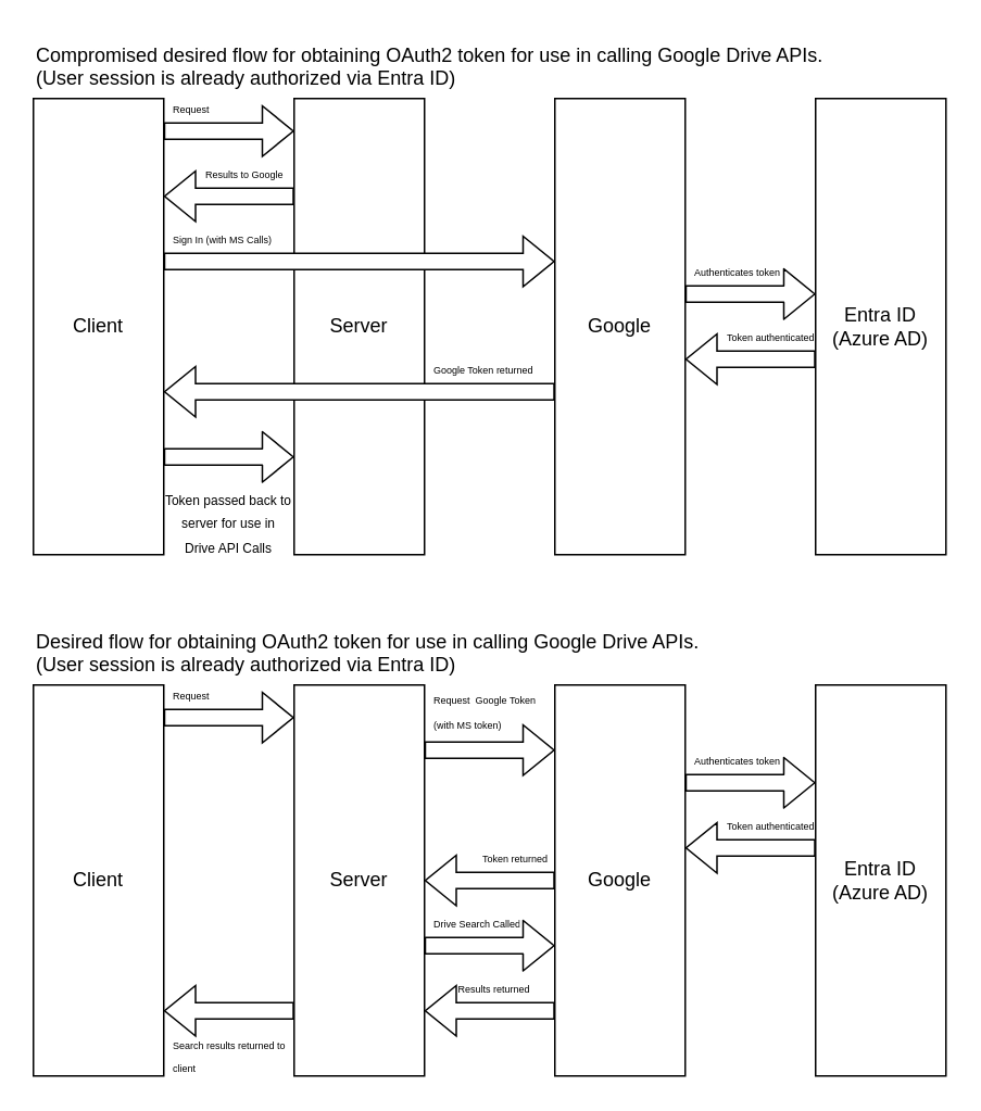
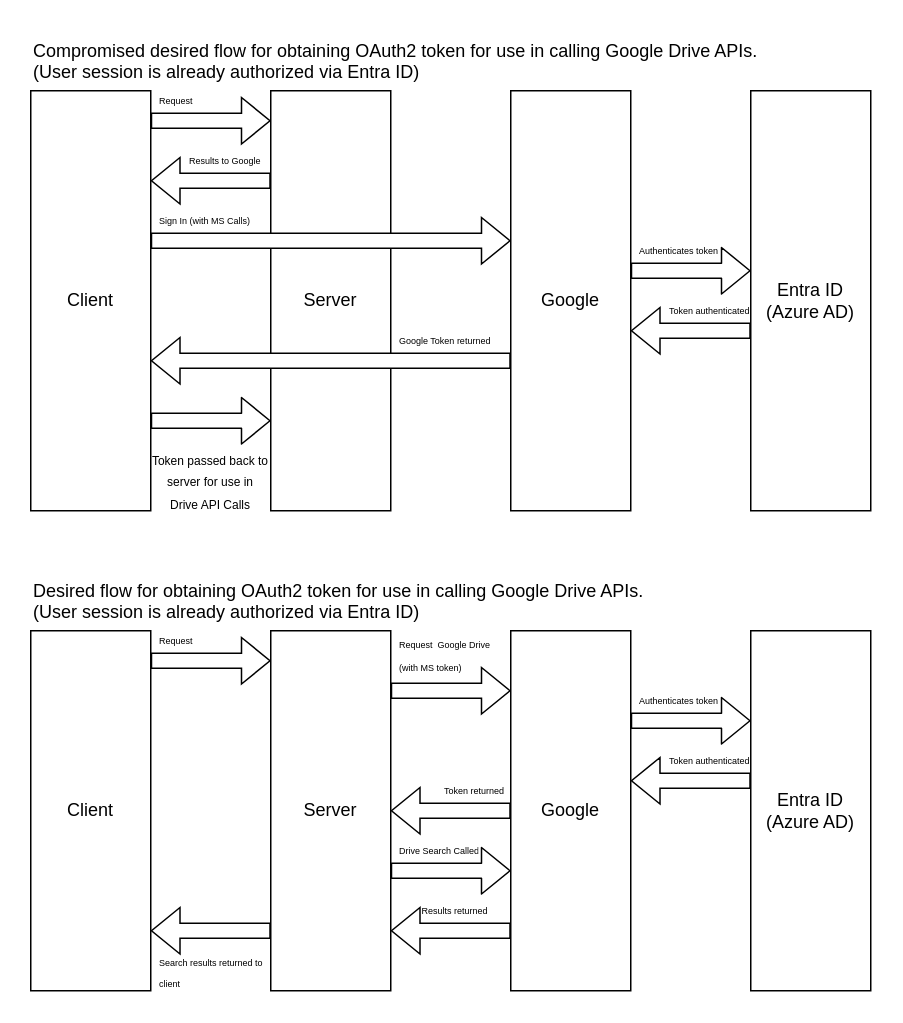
  <mxCell id="0" />
  <mxCell id="1" parent="0" />
  <mxCell id="2" value="Client" style="rounded=0;whiteSpace=wrap;html=1;" vertex="1" parent="1"><mxGeometry x="20" y="60" width="80" height="280" as="geometry" /></mxCell>
  <mxCell id="3" value="Server" style="rounded=0;whiteSpace=wrap;html=1;" vertex="1" parent="1"><mxGeometry x="180" y="60" width="80" height="280" as="geometry" /></mxCell>
  <mxCell id="4" value="Google" style="rounded=0;whiteSpace=wrap;html=1;" vertex="1" parent="1"><mxGeometry x="340" y="60" width="80" height="280" as="geometry" /></mxCell>
  <mxCell id="5" value="Entra ID&lt;br&gt;(Azure AD)" style="rounded=0;whiteSpace=wrap;html=1;" vertex="1" parent="1"><mxGeometry x="500" y="60" width="80" height="280" as="geometry" /></mxCell>
  <mxCell id="6" value="" style="shape=flexArrow;endArrow=classic;html=1;rounded=0;fillColor=default;" edge="1" parent="1"><mxGeometry width="50" height="50" relative="1" as="geometry"><mxPoint x="100" y="80" as="sourcePoint" /><mxPoint x="180" y="80" as="targetPoint" /></mxGeometry></mxCell>
  <mxCell id="7" value="" style="shape=flexArrow;endArrow=classic;html=1;rounded=0;fillColor=default;" edge="1" parent="1"><mxGeometry width="50" height="50" relative="1" as="geometry"><mxPoint x="180" y="120" as="sourcePoint" /><mxPoint x="100" y="120" as="targetPoint" /></mxGeometry></mxCell>
  <mxCell id="8" value="&lt;font style=&quot;font-size: 6px;&quot;&gt;Results to Google&lt;/font&gt;" style="text;strokeColor=none;fillColor=none;align=left;verticalAlign=middle;spacingLeft=4;spacingRight=4;overflow=hidden;points=[[0,0.5],[1,0.5]];portConstraint=eastwest;rotatable=0;whiteSpace=wrap;html=1;" vertex="1" parent="1"><mxGeometry x="120" y="90" width="80" height="30" as="geometry" /></mxCell>
  <mxCell id="9" value="&lt;font style=&quot;font-size: 6px;&quot;&gt;Request&amp;nbsp;&lt;/font&gt;" style="text;strokeColor=none;fillColor=none;align=left;verticalAlign=middle;spacingLeft=4;spacingRight=4;overflow=hidden;points=[[0,0.5],[1,0.5]];portConstraint=eastwest;rotatable=0;whiteSpace=wrap;html=1;" vertex="1" parent="1"><mxGeometry x="100" y="50" width="80" height="30" as="geometry" /></mxCell>
  <mxCell id="10" value="" style="shape=flexArrow;endArrow=classic;html=1;rounded=0;fillColor=default;" edge="1" parent="1"><mxGeometry width="50" height="50" relative="1" as="geometry"><mxPoint x="100" y="160" as="sourcePoint" /><mxPoint x="340" y="160" as="targetPoint" /></mxGeometry></mxCell>
  <mxCell id="11" value="&lt;font style=&quot;font-size: 6px;&quot;&gt;Sign In (with MS Calls)&lt;/font&gt;" style="text;strokeColor=none;fillColor=none;align=left;verticalAlign=middle;spacingLeft=4;spacingRight=4;overflow=hidden;points=[[0,0.5],[1,0.5]];portConstraint=eastwest;rotatable=0;whiteSpace=wrap;html=1;" vertex="1" parent="1"><mxGeometry x="100" y="130" width="90" height="30" as="geometry" /></mxCell>
  <mxCell id="12" value="" style="shape=flexArrow;endArrow=classic;html=1;rounded=0;fillColor=default;" edge="1" parent="1"><mxGeometry width="50" height="50" relative="1" as="geometry"><mxPoint x="340" y="240" as="sourcePoint" /><mxPoint x="100" y="240" as="targetPoint" /></mxGeometry></mxCell>
  <mxCell id="13" value="&lt;span style=&quot;font-size: 6px;&quot;&gt;Google Token returned&amp;nbsp;&lt;/span&gt;" style="text;strokeColor=none;fillColor=none;align=left;verticalAlign=middle;spacingLeft=4;spacingRight=4;overflow=hidden;points=[[0,0.5],[1,0.5]];portConstraint=eastwest;rotatable=0;whiteSpace=wrap;html=1;" vertex="1" parent="1"><mxGeometry x="260" y="210" width="90" height="30" as="geometry" /></mxCell>
  <mxCell id="14" value="&lt;font style=&quot;font-size: 8px;&quot;&gt;Token passed back to server for use in Drive API Calls&lt;/font&gt;" style="text;html=1;strokeColor=none;fillColor=none;align=center;verticalAlign=middle;whiteSpace=wrap;rounded=0;" vertex="1" parent="1"><mxGeometry x="100" y="300" width="80" height="40" as="geometry" /></mxCell>
  <mxCell id="15" value="" style="shape=flexArrow;endArrow=classic;html=1;fillColor=default;" edge="1" parent="1"><mxGeometry width="50" height="50" relative="1" as="geometry"><mxPoint x="420" y="180" as="sourcePoint" /><mxPoint x="500" y="180" as="targetPoint" /></mxGeometry></mxCell>
  <mxCell id="16" value="&lt;font style=&quot;font-size: 6px;&quot;&gt;Authenticates token&lt;/font&gt;" style="text;strokeColor=none;fillColor=none;align=left;verticalAlign=middle;spacingLeft=4;spacingRight=4;overflow=hidden;points=[[0,0.5],[1,0.5]];portConstraint=eastwest;rotatable=0;whiteSpace=wrap;html=1;" vertex="1" parent="1"><mxGeometry x="420" y="150" width="90" height="30" as="geometry" /></mxCell>
  <mxCell id="17" value="" style="shape=flexArrow;endArrow=classic;html=1;rounded=0;fillColor=default;" edge="1" parent="1"><mxGeometry width="50" height="50" relative="1" as="geometry"><mxPoint x="500" y="220" as="sourcePoint" /><mxPoint x="420" y="220" as="targetPoint" /></mxGeometry></mxCell>
  <mxCell id="18" value="&lt;font style=&quot;font-size: 6px;&quot;&gt;Token authenticated&lt;/font&gt;" style="text;strokeColor=none;fillColor=none;align=left;verticalAlign=middle;spacingLeft=4;spacingRight=4;overflow=hidden;points=[[0,0.5],[1,0.5]];portConstraint=eastwest;rotatable=0;whiteSpace=wrap;html=1;" vertex="1" parent="1"><mxGeometry x="440" y="190" width="90" height="30" as="geometry" /></mxCell>
  <mxCell id="19" value="" style="shape=flexArrow;endArrow=classic;html=1;fillColor=default;" edge="1" parent="1"><mxGeometry width="50" height="50" relative="1" as="geometry"><mxPoint x="100" y="280" as="sourcePoint" /><mxPoint x="180" y="280" as="targetPoint" /></mxGeometry></mxCell>
  <mxCell id="20" value="Compromised desired flow for obtaining OAuth2 token for use in calling Google Drive APIs.&lt;br&gt;(User session is already authorized via Entra ID)&amp;nbsp;" style="text;html=1;strokeColor=none;fillColor=none;align=left;verticalAlign=top;whiteSpace=wrap;rounded=0;" vertex="1" parent="1"><mxGeometry x="20" y="20" width="560" height="40" as="geometry" /></mxCell>
  <mxCell id="21" value="Client" style="rounded=0;whiteSpace=wrap;html=1;" vertex="1" parent="1"><mxGeometry x="20" y="420" width="80" height="240" as="geometry" /></mxCell>
  <mxCell id="22" value="Server" style="rounded=0;whiteSpace=wrap;html=1;" vertex="1" parent="1"><mxGeometry x="180" y="420" width="80" height="240" as="geometry" /></mxCell>
  <mxCell id="23" value="Google" style="rounded=0;whiteSpace=wrap;html=1;" vertex="1" parent="1"><mxGeometry x="340" y="420" width="80" height="240" as="geometry" /></mxCell>
  <mxCell id="24" value="Entra ID&lt;br&gt;(Azure AD)" style="rounded=0;whiteSpace=wrap;html=1;" vertex="1" parent="1"><mxGeometry x="500" y="420" width="80" height="240" as="geometry" /></mxCell>
  <mxCell id="25" value="" style="shape=flexArrow;endArrow=classic;html=1;rounded=0;fillColor=default;" edge="1" parent="1"><mxGeometry width="50" height="50" relative="1" as="geometry"><mxPoint x="100" y="440" as="sourcePoint" /><mxPoint x="180" y="440" as="targetPoint" /></mxGeometry></mxCell>
  <mxCell id="26" value="&lt;span style=&quot;font-size: 6px;&quot;&gt;Token returned&amp;nbsp;&lt;/span&gt;" style="text;strokeColor=none;fillColor=none;align=left;verticalAlign=middle;spacingLeft=4;spacingRight=4;overflow=hidden;points=[[0,0.5],[1,0.5]];portConstraint=eastwest;rotatable=0;whiteSpace=wrap;html=1;" vertex="1" parent="1"><mxGeometry x="290" y="510" width="90" height="30" as="geometry" /></mxCell>
  <mxCell id="27" value="" style="shape=flexArrow;endArrow=classic;html=1;fillColor=default;" edge="1" parent="1"><mxGeometry width="50" height="50" relative="1" as="geometry"><mxPoint x="420" y="480" as="sourcePoint" /><mxPoint x="500" y="480" as="targetPoint" /></mxGeometry></mxCell>
  <mxCell id="28" value="&lt;font style=&quot;font-size: 6px;&quot;&gt;Authenticates token&lt;/font&gt;" style="text;strokeColor=none;fillColor=none;align=left;verticalAlign=middle;spacingLeft=4;spacingRight=4;overflow=hidden;points=[[0,0.5],[1,0.5]];portConstraint=eastwest;rotatable=0;whiteSpace=wrap;html=1;" vertex="1" parent="1"><mxGeometry x="420" y="450" width="90" height="30" as="geometry" /></mxCell>
  <mxCell id="29" value="" style="shape=flexArrow;endArrow=classic;html=1;rounded=0;fillColor=default;" edge="1" parent="1"><mxGeometry width="50" height="50" relative="1" as="geometry"><mxPoint x="500" y="520" as="sourcePoint" /><mxPoint x="420" y="520" as="targetPoint" /></mxGeometry></mxCell>
  <mxCell id="30" value="&lt;font style=&quot;font-size: 6px;&quot;&gt;Token authenticated&lt;/font&gt;" style="text;strokeColor=none;fillColor=none;align=left;verticalAlign=middle;spacingLeft=4;spacingRight=4;overflow=hidden;points=[[0,0.5],[1,0.5]];portConstraint=eastwest;rotatable=0;whiteSpace=wrap;html=1;" vertex="1" parent="1"><mxGeometry x="440" y="490" width="90" height="30" as="geometry" /></mxCell>
  <mxCell id="31" value="&lt;font style=&quot;font-size: 6px;&quot;&gt;Request&amp;nbsp;&lt;/font&gt;" style="text;strokeColor=none;fillColor=none;align=left;verticalAlign=middle;spacingLeft=4;spacingRight=4;overflow=hidden;points=[[0,0.5],[1,0.5]];portConstraint=eastwest;rotatable=0;whiteSpace=wrap;html=1;" vertex="1" parent="1"><mxGeometry x="100" y="410" width="80" height="30" as="geometry" /></mxCell>
  <mxCell id="32" value="" style="shape=flexArrow;endArrow=classic;html=1;rounded=0;fillColor=default;" edge="1" parent="1"><mxGeometry width="50" height="50" relative="1" as="geometry"><mxPoint x="260" y="460" as="sourcePoint" /><mxPoint x="340" y="460" as="targetPoint" /></mxGeometry></mxCell>
- <mxCell id="33" value="&lt;font style=&quot;font-size: 6px;&quot;&gt;Request&amp;nbsp; Google Token&lt;br&gt;(with MS token)&lt;br&gt;&lt;/font&gt;" style="text;strokeColor=none;fillColor=none;align=left;verticalAlign=middle;spacingLeft=4;spacingRight=4;overflow=hidden;points=[[0,0.5],[1,0.5]];portConstraint=eastwest;rotatable=0;whiteSpace=wrap;html=1;" vertex="1" parent="1"><mxGeometry x="260" y="410" width="80" height="50" as="geometry" /></mxCell>
+ <mxCell id="33" value="&lt;font style=&quot;font-size: 6px;&quot;&gt;Request&amp;nbsp; Google Drive&lt;br&gt;(with MS token)&lt;br&gt;&lt;/font&gt;" style="text;strokeColor=none;fillColor=none;align=left;verticalAlign=middle;spacingLeft=4;spacingRight=4;overflow=hidden;points=[[0,0.5],[1,0.5]];portConstraint=eastwest;rotatable=0;whiteSpace=wrap;html=1;" vertex="1" parent="1"><mxGeometry x="260" y="410" width="80" height="50" as="geometry" /></mxCell>
  <mxCell id="34" value="" style="shape=flexArrow;endArrow=classic;html=1;rounded=0;fillColor=default;" edge="1" parent="1"><mxGeometry width="50" height="50" relative="1" as="geometry"><mxPoint x="340" y="540" as="sourcePoint" /><mxPoint x="260" y="540" as="targetPoint" /></mxGeometry></mxCell>
  <mxCell id="35" value="" style="shape=flexArrow;endArrow=classic;html=1;fillColor=default;" edge="1" parent="1"><mxGeometry width="50" height="50" relative="1" as="geometry"><mxPoint x="260" y="580" as="sourcePoint" /><mxPoint x="340" y="580" as="targetPoint" /></mxGeometry></mxCell>
  <mxCell id="36" value="&lt;span style=&quot;font-size: 6px;&quot;&gt;Drive Search Called&lt;/span&gt;" style="text;strokeColor=none;fillColor=none;align=left;verticalAlign=middle;spacingLeft=4;spacingRight=4;overflow=hidden;points=[[0,0.5],[1,0.5]];portConstraint=eastwest;rotatable=0;whiteSpace=wrap;html=1;" vertex="1" parent="1"><mxGeometry x="260" y="550" width="90" height="30" as="geometry" /></mxCell>
  <mxCell id="37" value="" style="shape=flexArrow;endArrow=classic;html=1;rounded=0;fillColor=default;" edge="1" parent="1"><mxGeometry width="50" height="50" relative="1" as="geometry"><mxPoint x="340" y="620" as="sourcePoint" /><mxPoint x="260" y="620" as="targetPoint" /></mxGeometry></mxCell>
  <mxCell id="38" value="&lt;span style=&quot;font-size: 6px;&quot;&gt;Results returned&lt;/span&gt;" style="text;strokeColor=none;fillColor=none;align=left;verticalAlign=middle;spacingLeft=4;spacingRight=4;overflow=hidden;points=[[0,0.5],[1,0.5]];portConstraint=eastwest;rotatable=0;whiteSpace=wrap;html=1;" vertex="1" parent="1"><mxGeometry x="275" y="590" width="90" height="30" as="geometry" /></mxCell>
  <mxCell id="39" value="" style="shape=flexArrow;endArrow=classic;html=1;rounded=0;fillColor=default;" edge="1" parent="1"><mxGeometry width="50" height="50" relative="1" as="geometry"><mxPoint x="180" y="620" as="sourcePoint" /><mxPoint x="100" y="620" as="targetPoint" /></mxGeometry></mxCell>
  <mxCell id="40" value="&lt;span style=&quot;font-size: 6px;&quot;&gt;Search results returned to client&amp;nbsp;&lt;/span&gt;" style="text;strokeColor=none;fillColor=none;align=left;verticalAlign=middle;spacingLeft=4;spacingRight=4;overflow=hidden;points=[[0,0.5],[1,0.5]];portConstraint=eastwest;rotatable=0;whiteSpace=wrap;html=1;" vertex="1" parent="1"><mxGeometry x="100" y="630" width="90" height="30" as="geometry" /></mxCell>
  <mxCell id="41" value="Desired flow for obtaining OAuth2 token for use in calling Google Drive APIs.&lt;br&gt;(User session is already authorized via Entra ID)&amp;nbsp;" style="text;html=1;strokeColor=none;fillColor=none;align=left;verticalAlign=top;whiteSpace=wrap;rounded=0;" vertex="1" parent="1"><mxGeometry x="20" y="380" width="560" height="40" as="geometry" /></mxCell>
